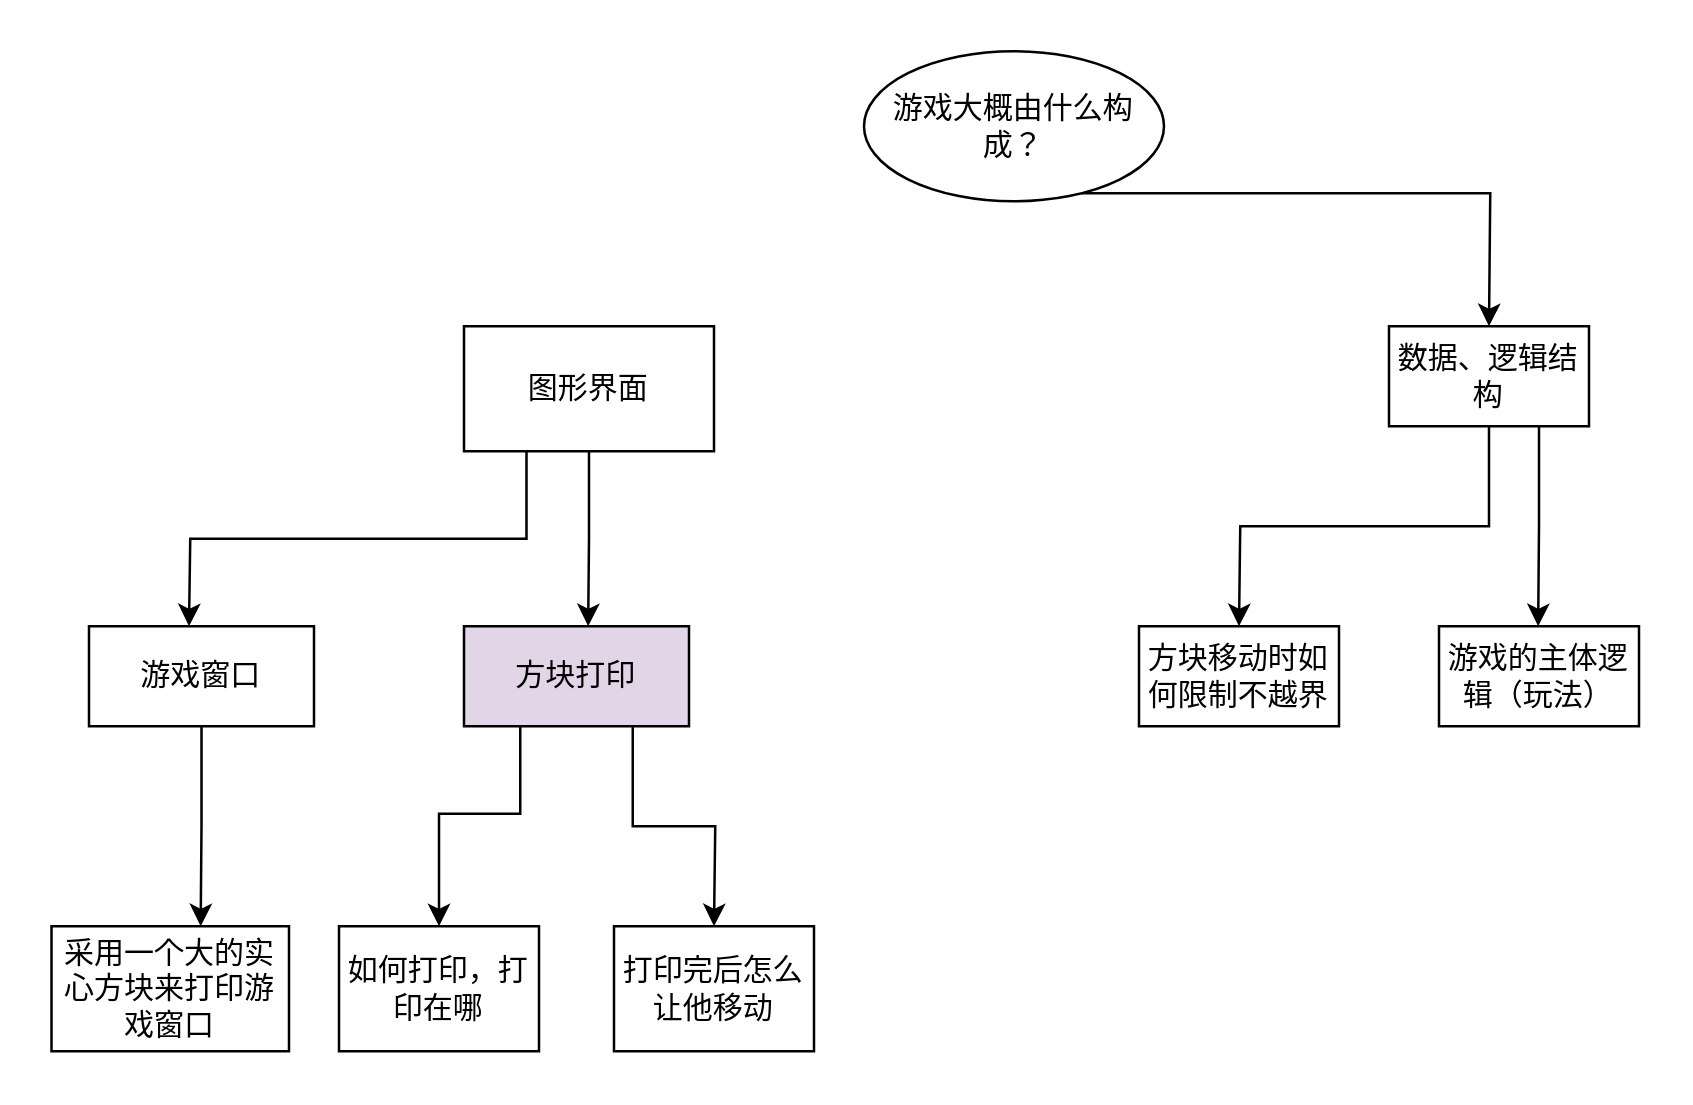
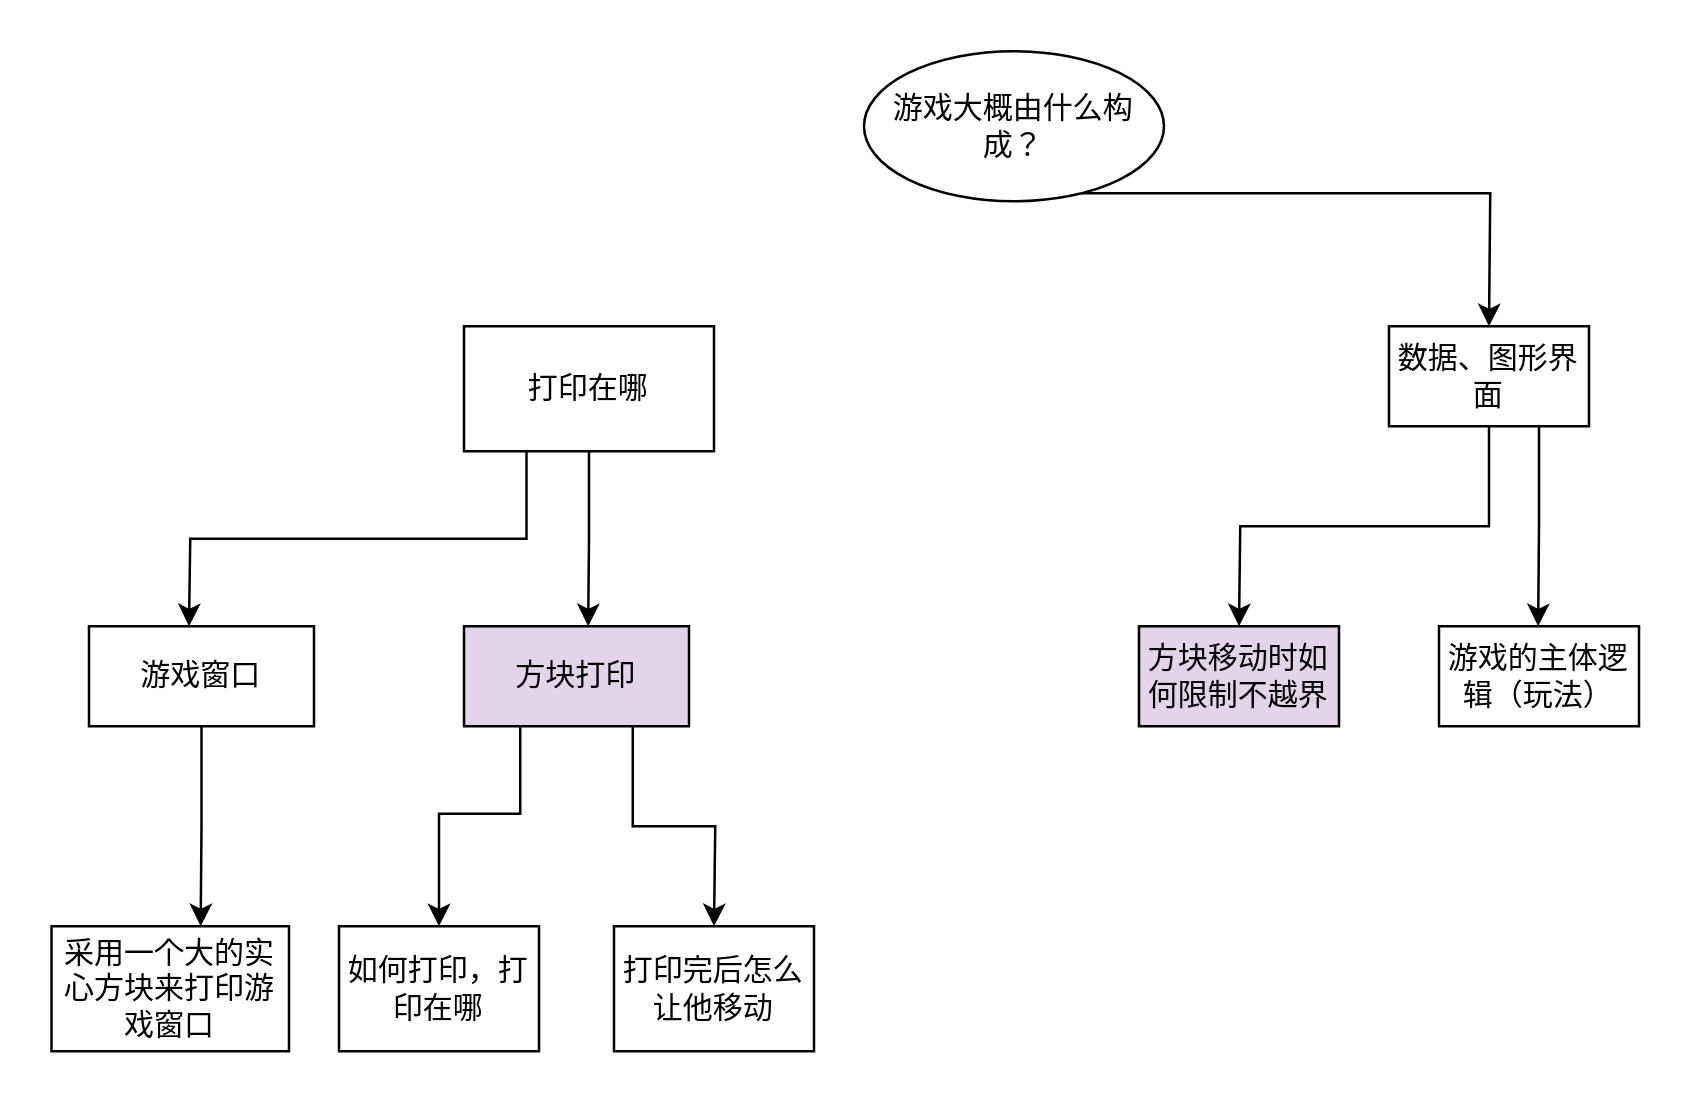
  <mxCell id="0" />
  <mxCell id="1" parent="0" />
  <mxCell id="2" style="edgeStyle=orthogonalEdgeStyle;rounded=0;orthogonalLoop=1;jettySize=auto;html=1;exitX=0.75;exitY=1;exitDx=0;exitDy=0;" edge="1" parent="1" source="3"><mxGeometry relative="1" as="geometry"><mxPoint x="595" y="130" as="targetPoint" /></mxGeometry></mxCell>
  <mxCell id="3" value="游戏大概由什么构成？" style="ellipse;whiteSpace=wrap;html=1;movable=1;resizable=1;rotatable=1;deletable=1;editable=1;locked=0;connectable=1;" vertex="1" parent="1"><mxGeometry x="345" y="20" width="120" height="60" as="geometry" /></mxCell>
  <mxCell id="4" style="edgeStyle=orthogonalEdgeStyle;rounded=0;orthogonalLoop=1;jettySize=auto;html=1;exitX=0.25;exitY=1;exitDx=0;exitDy=0;" edge="1" parent="1" source="6"><mxGeometry relative="1" as="geometry"><mxPoint x="75" y="250" as="targetPoint" /></mxGeometry></mxCell>
  <mxCell id="5" style="edgeStyle=orthogonalEdgeStyle;rounded=0;orthogonalLoop=1;jettySize=auto;html=1;exitX=0.5;exitY=1;exitDx=0;exitDy=0;" edge="1" parent="1" source="6"><mxGeometry relative="1" as="geometry"><mxPoint x="234.667" y="250" as="targetPoint" /></mxGeometry></mxCell>
- <mxCell id="6" value="图形界面" style="rounded=0;whiteSpace=wrap;html=1;" vertex="1" parent="1"><mxGeometry x="185" y="130" width="100" height="50" as="geometry" /></mxCell>
+ <mxCell id="6" value="打印在哪" style="rounded=0;whiteSpace=wrap;html=1;" vertex="1" parent="1"><mxGeometry x="185" y="130" width="100" height="50" as="geometry" /></mxCell>
  <mxCell id="7" style="edgeStyle=orthogonalEdgeStyle;rounded=0;orthogonalLoop=1;jettySize=auto;html=1;exitX=0.5;exitY=1;exitDx=0;exitDy=0;" edge="1" parent="1" source="9"><mxGeometry relative="1" as="geometry"><mxPoint x="495" y="250" as="targetPoint" /></mxGeometry></mxCell>
  <mxCell id="8" style="edgeStyle=orthogonalEdgeStyle;rounded=0;orthogonalLoop=1;jettySize=auto;html=1;exitX=0.75;exitY=1;exitDx=0;exitDy=0;" edge="1" parent="1" source="9"><mxGeometry relative="1" as="geometry"><mxPoint x="614.667" y="250" as="targetPoint" /></mxGeometry></mxCell>
- <mxCell id="9" value="数据、逻辑结构" style="rounded=0;whiteSpace=wrap;html=1;movable=1;resizable=1;rotatable=1;deletable=1;editable=1;locked=0;connectable=1;" vertex="1" parent="1"><mxGeometry x="555" y="130" width="80" height="40" as="geometry" /></mxCell>
+ <mxCell id="9" value="数据、图形界面" style="rounded=0;whiteSpace=wrap;html=1;movable=1;resizable=1;rotatable=1;deletable=1;editable=1;locked=0;connectable=1;" vertex="1" parent="1"><mxGeometry x="555" y="130" width="80" height="40" as="geometry" /></mxCell>
  <mxCell id="10" style="edgeStyle=orthogonalEdgeStyle;rounded=0;orthogonalLoop=1;jettySize=auto;html=1;exitX=0.5;exitY=1;exitDx=0;exitDy=0;" edge="1" parent="1" source="11"><mxGeometry relative="1" as="geometry"><mxPoint x="79.667" y="370" as="targetPoint" /></mxGeometry></mxCell>
  <mxCell id="11" value="游戏窗口" style="rounded=0;whiteSpace=wrap;html=1;" vertex="1" parent="1"><mxGeometry x="35" y="250" width="90" height="40" as="geometry" /></mxCell>
  <mxCell id="12" style="edgeStyle=orthogonalEdgeStyle;rounded=0;orthogonalLoop=1;jettySize=auto;html=1;exitX=0.25;exitY=1;exitDx=0;exitDy=0;" edge="1" parent="1" source="14"><mxGeometry relative="1" as="geometry"><mxPoint x="175" y="370" as="targetPoint" /><Array as="points"><mxPoint x="208" y="325" /><mxPoint x="175" y="325" /></Array></mxGeometry></mxCell>
  <mxCell id="13" style="edgeStyle=orthogonalEdgeStyle;rounded=0;orthogonalLoop=1;jettySize=auto;html=1;exitX=0.75;exitY=1;exitDx=0;exitDy=0;" edge="1" parent="1" source="14"><mxGeometry relative="1" as="geometry"><mxPoint x="285" y="370" as="targetPoint" /></mxGeometry></mxCell>
  <mxCell id="14" value="方块打印" style="rounded=0;whiteSpace=wrap;html=1;fillColor=#e1d5e7;" vertex="1" parent="1"><mxGeometry x="185" y="250" width="90" height="40" as="geometry" /></mxCell>
- <mxCell id="15" value="方块移动时如何限制不越界" style="rounded=0;whiteSpace=wrap;html=1;" vertex="1" parent="1"><mxGeometry x="455" y="250" width="80" height="40" as="geometry" /></mxCell>
+ <mxCell id="15" value="方块移动时如何限制不越界" style="rounded=0;whiteSpace=wrap;html=1;fillColor=#e1d5e7;" vertex="1" parent="1"><mxGeometry x="455" y="250" width="80" height="40" as="geometry" /></mxCell>
  <mxCell id="16" value="游戏的主体逻辑（玩法）" style="rounded=0;whiteSpace=wrap;html=1;" vertex="1" parent="1"><mxGeometry x="575" y="250" width="80" height="40" as="geometry" /></mxCell>
  <mxCell id="17" value="采用一个大的实心方块来打印游戏窗口" style="rounded=0;whiteSpace=wrap;html=1;" vertex="1" parent="1"><mxGeometry x="20" y="370" width="95" height="50" as="geometry" /></mxCell>
  <mxCell id="18" value="如何打印，打印在哪" style="rounded=0;whiteSpace=wrap;html=1;movable=1;resizable=1;rotatable=1;deletable=1;editable=1;locked=0;connectable=1;" vertex="1" parent="1"><mxGeometry x="135" y="370" width="80" height="50" as="geometry" /></mxCell>
  <mxCell id="19" value="打印完后怎么让他移动" style="rounded=0;whiteSpace=wrap;html=1;movable=1;resizable=1;rotatable=1;deletable=1;editable=1;locked=0;connectable=1;" vertex="1" parent="1"><mxGeometry x="245" y="370" width="80" height="50" as="geometry" /></mxCell>
